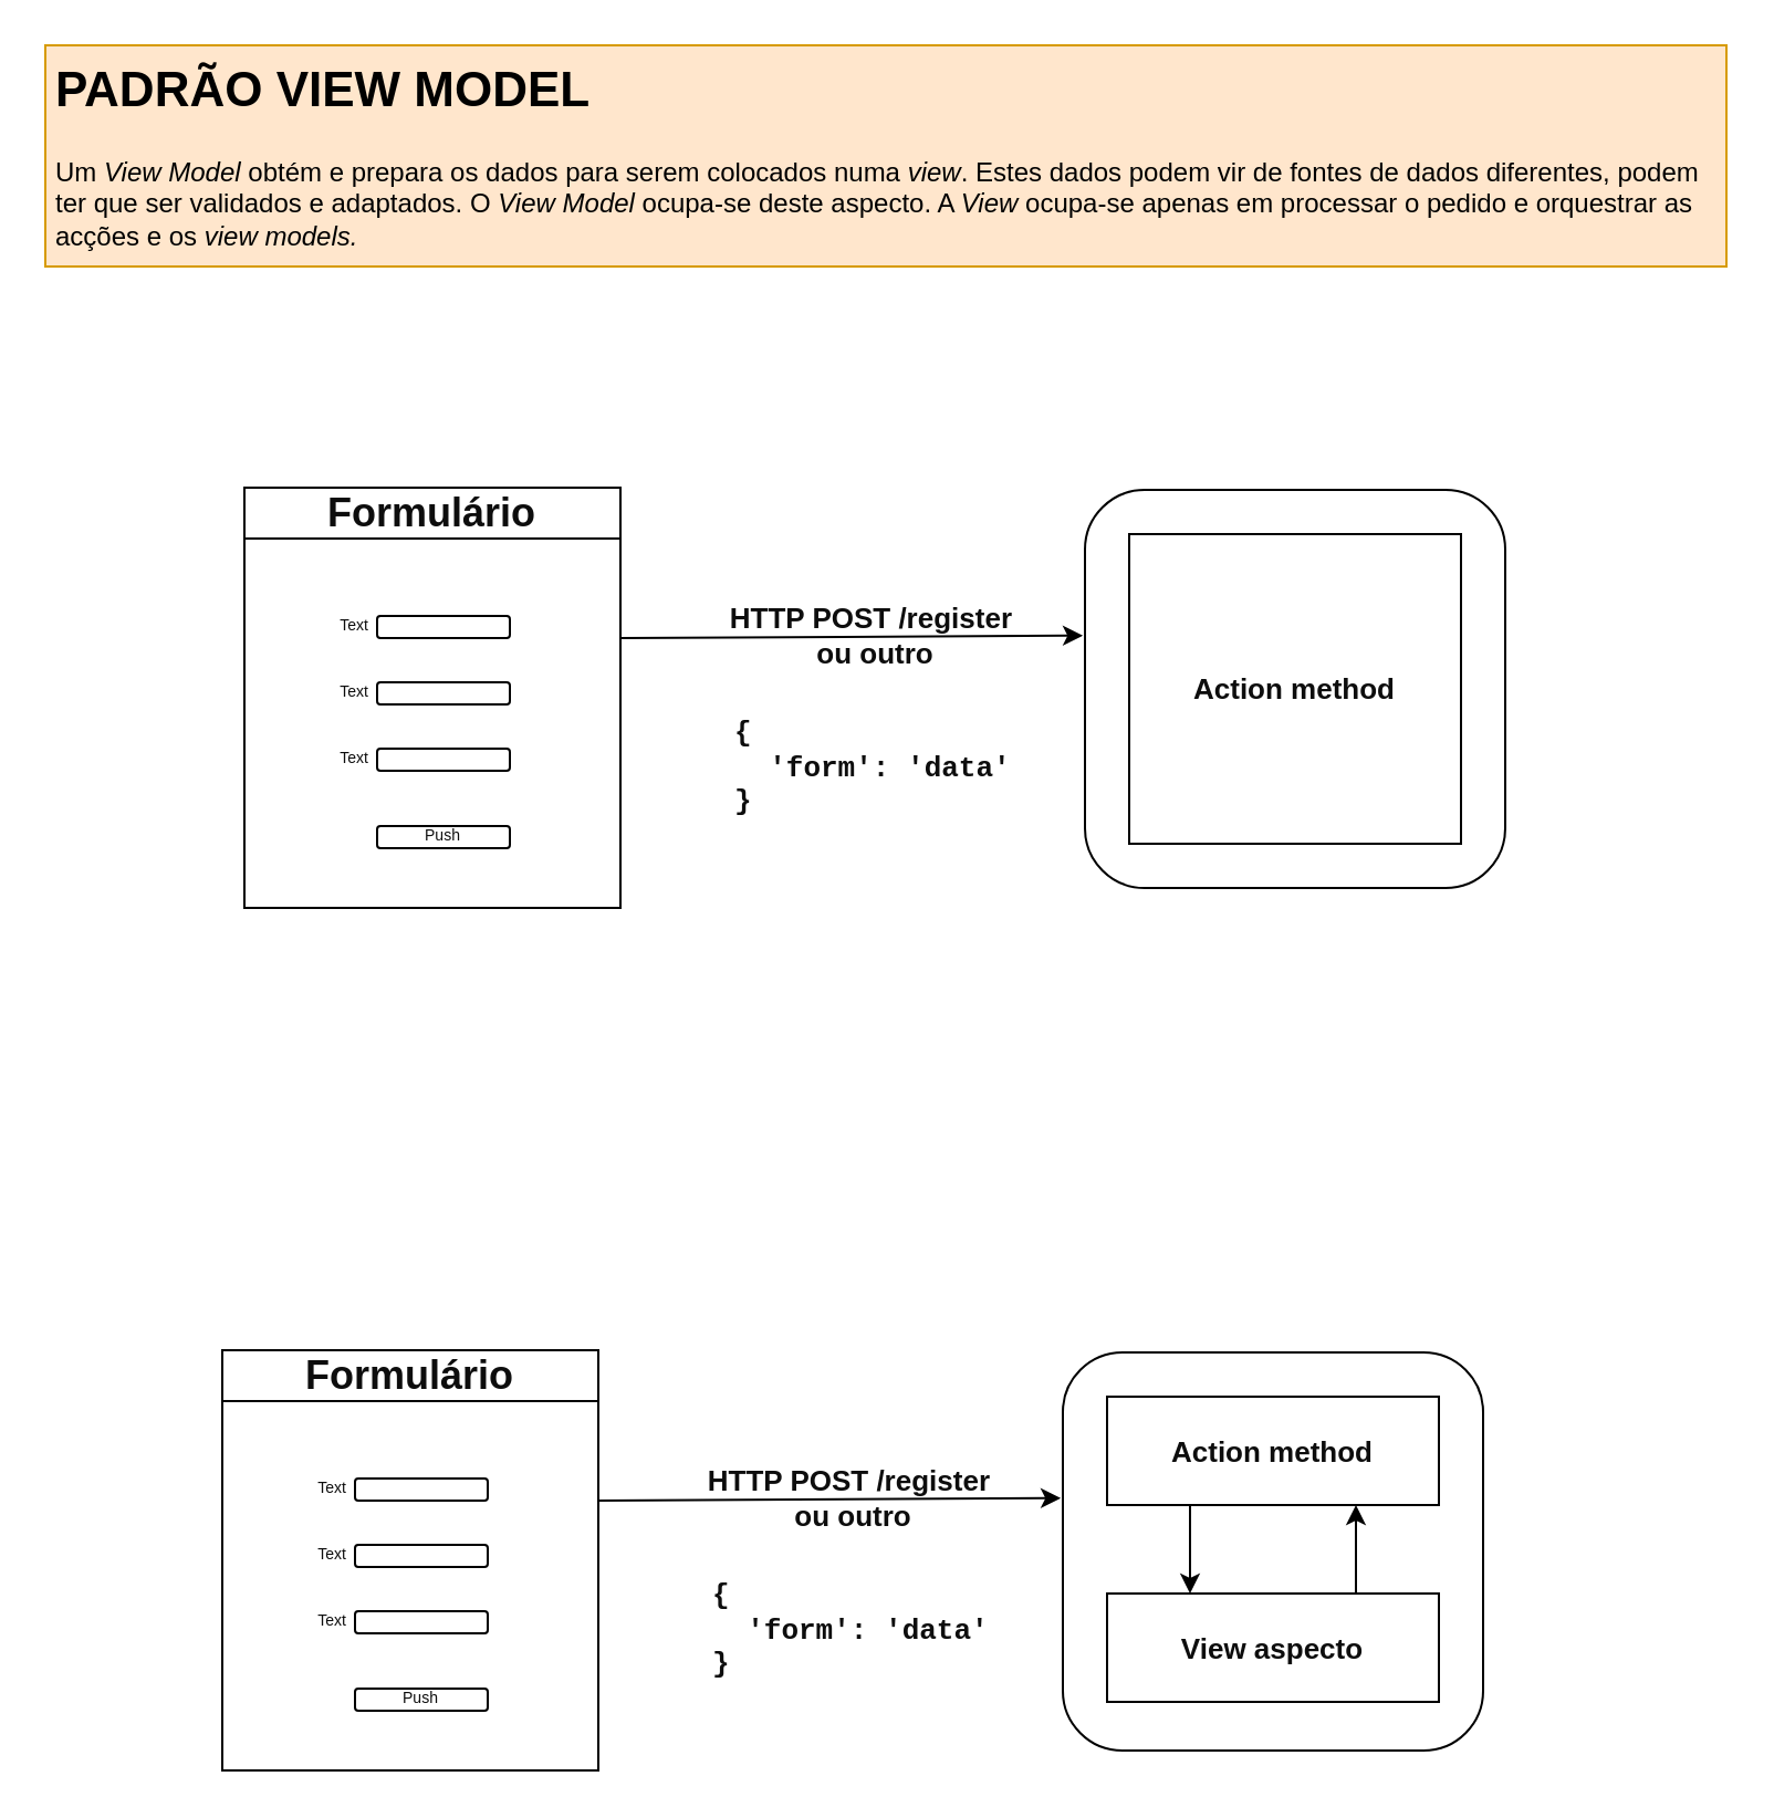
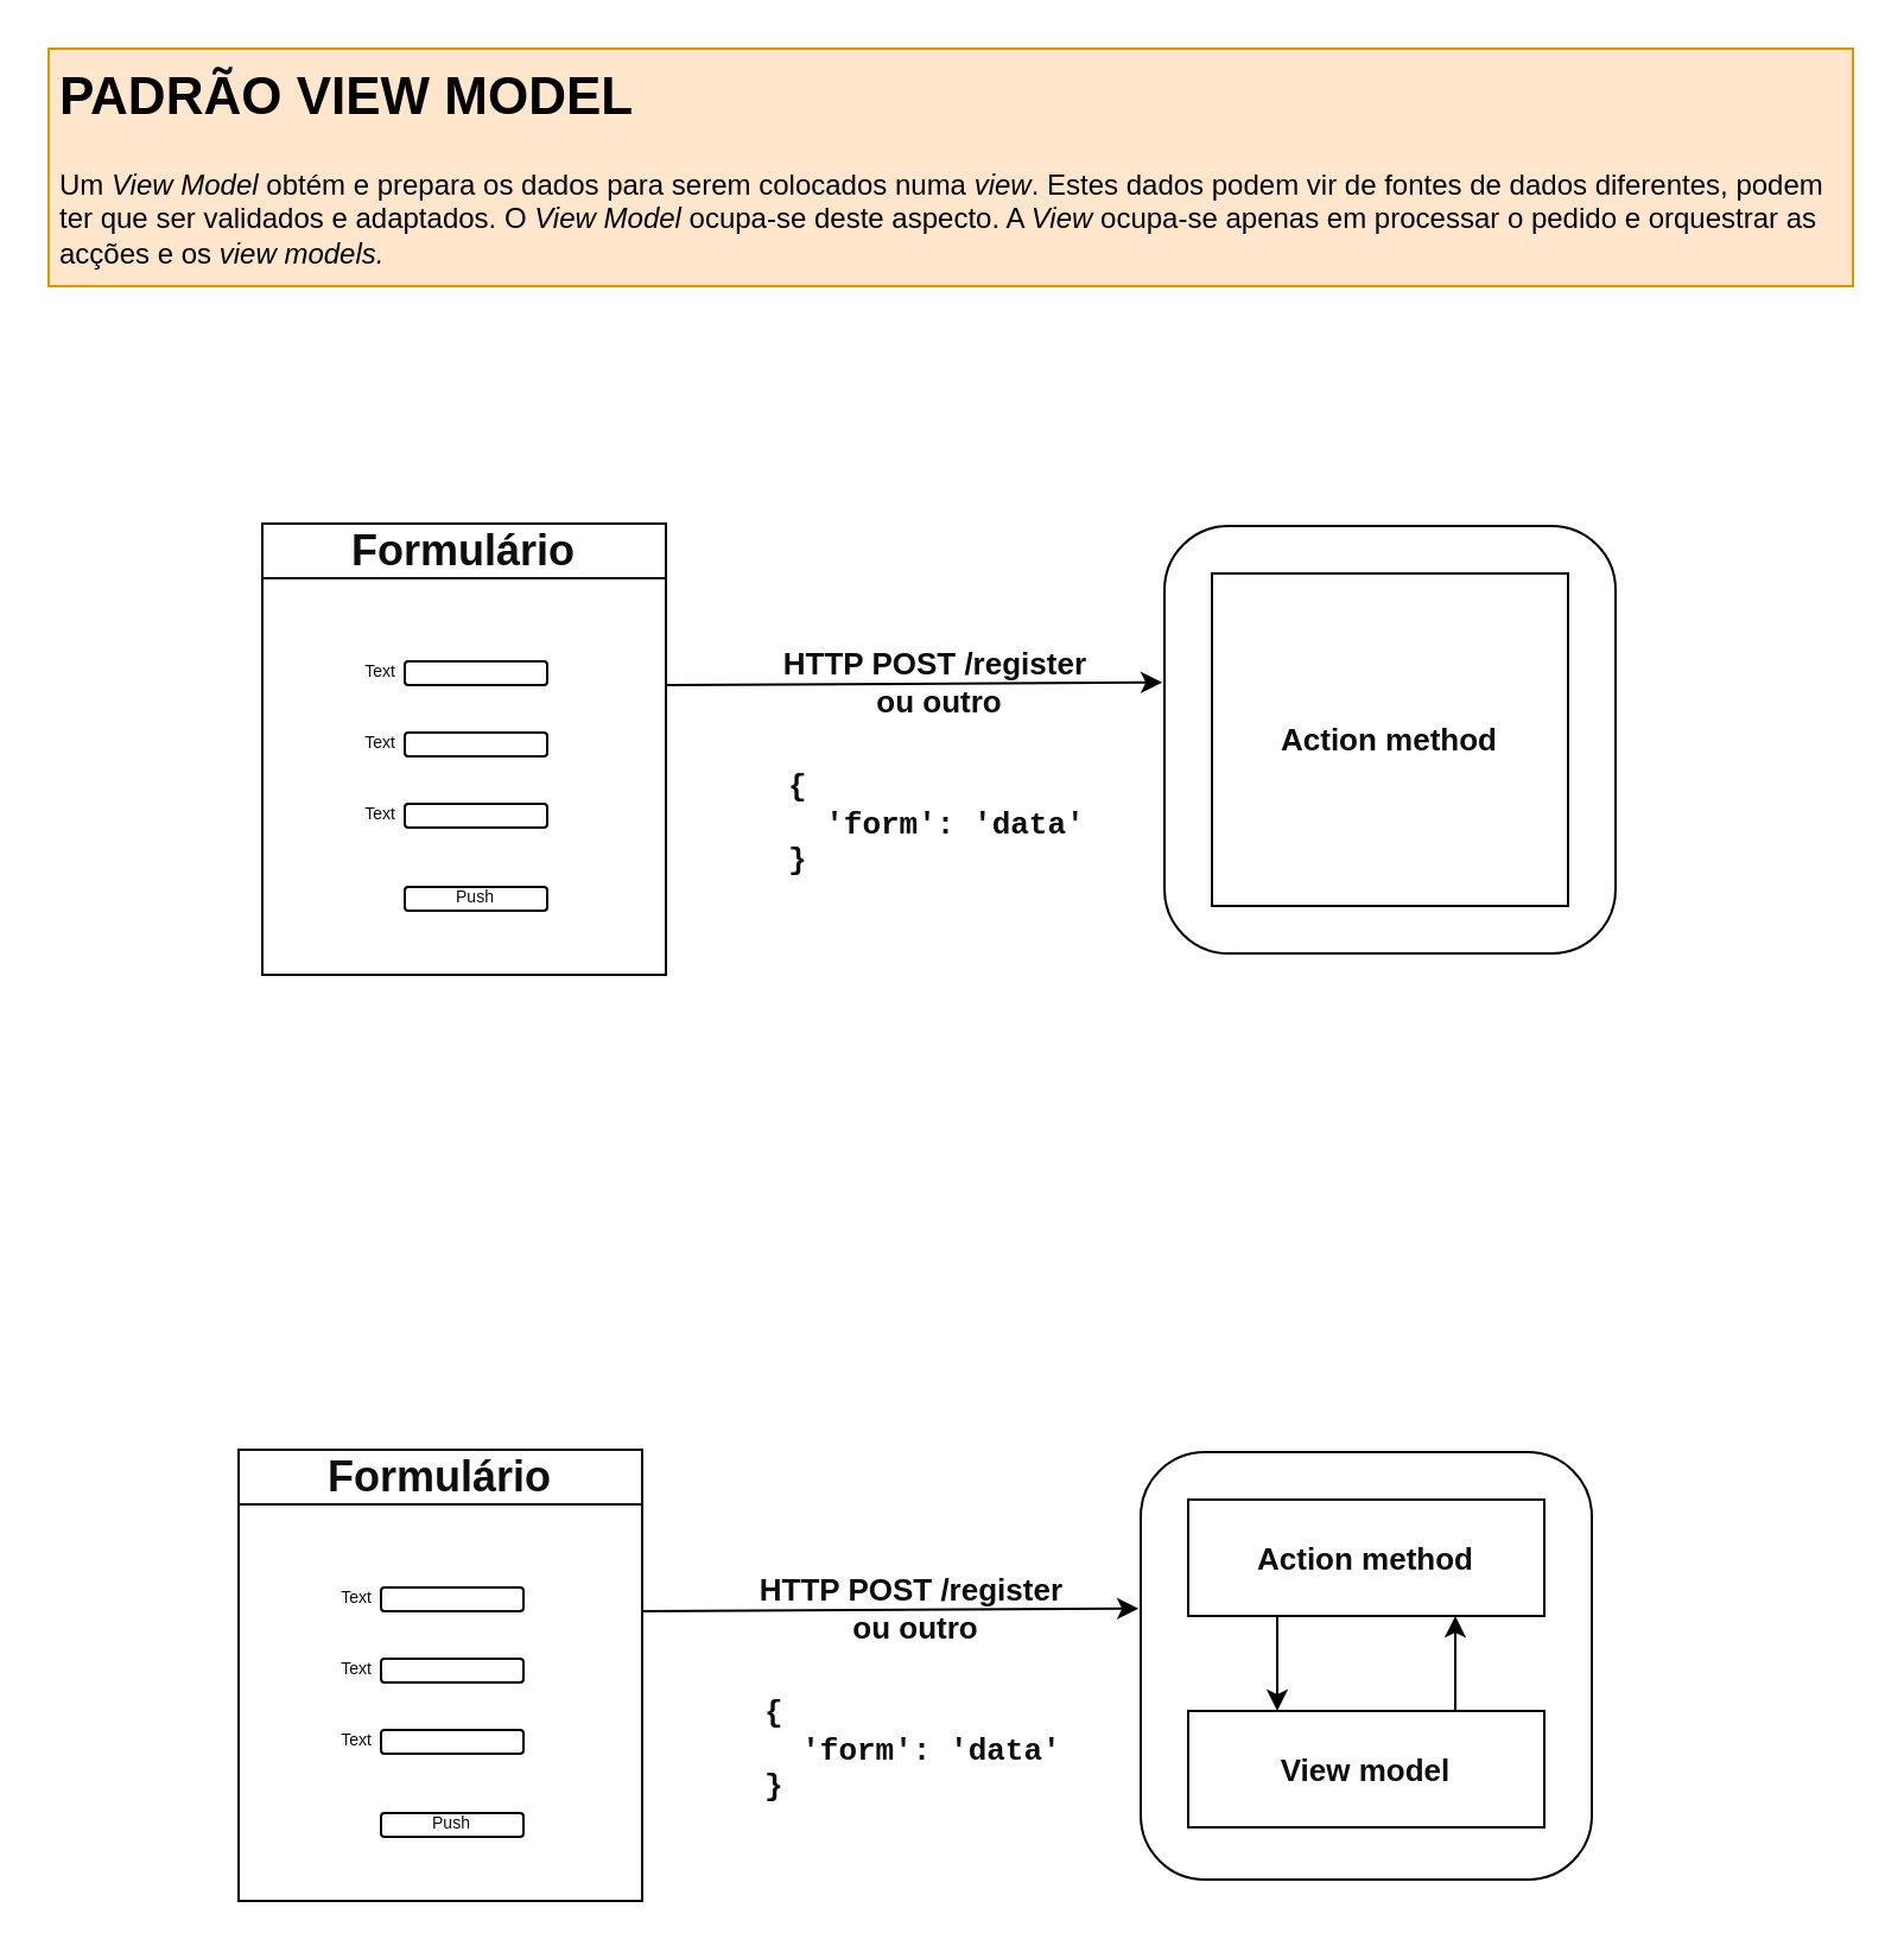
  <mxCell id="0" />
  <mxCell id="1" parent="0" />
  <mxCell id="2" value="Formulário" style="swimlane;whiteSpace=wrap;html=1;labelBackgroundColor=#FFFFFF;fontSize=18;fontColor=#0D0D0D;" vertex="1" parent="1"><mxGeometry x="110" y="220" width="170" height="190" as="geometry" /></mxCell>
  <mxCell id="3" value="" style="group" vertex="1" connectable="0" parent="2"><mxGeometry x="20" y="78" width="100" height="30" as="geometry" /></mxCell>
  <mxCell id="4" value="" style="rounded=1;whiteSpace=wrap;html=1;labelBackgroundColor=#FFFFFF;fontSize=18;fontColor=#0D0D0D;" vertex="1" parent="3"><mxGeometry x="40" y="10" width="60" height="10" as="geometry" /></mxCell>
  <mxCell id="5" value="Text" style="text;html=1;strokeColor=none;fillColor=none;align=center;verticalAlign=middle;whiteSpace=wrap;rounded=0;fontSize=7;fontColor=#0D0D0D;" vertex="1" parent="3"><mxGeometry width="60" height="30" as="geometry" /></mxCell>
  <mxCell id="6" value="" style="group" vertex="1" connectable="0" parent="2"><mxGeometry x="20" y="108" width="100" height="30" as="geometry" /></mxCell>
  <mxCell id="7" value="" style="rounded=1;whiteSpace=wrap;html=1;labelBackgroundColor=#FFFFFF;fontSize=18;fontColor=#0D0D0D;" vertex="1" parent="6"><mxGeometry x="40" y="10" width="60" height="10" as="geometry" /></mxCell>
  <mxCell id="8" value="Text" style="text;html=1;strokeColor=none;fillColor=none;align=center;verticalAlign=middle;whiteSpace=wrap;rounded=0;fontSize=7;fontColor=#0D0D0D;" vertex="1" parent="6"><mxGeometry width="60" height="30" as="geometry" /></mxCell>
  <mxCell id="9" value="" style="group" vertex="1" connectable="0" parent="2"><mxGeometry x="20" y="48" width="100" height="30" as="geometry" /></mxCell>
  <mxCell id="10" value="" style="rounded=1;whiteSpace=wrap;html=1;labelBackgroundColor=#FFFFFF;fontSize=18;fontColor=#0D0D0D;" vertex="1" parent="9"><mxGeometry x="40" y="10" width="60" height="10" as="geometry" /></mxCell>
  <mxCell id="11" value="Text" style="text;html=1;strokeColor=none;fillColor=none;align=center;verticalAlign=middle;whiteSpace=wrap;rounded=0;fontSize=7;fontColor=#0D0D0D;" vertex="1" parent="9"><mxGeometry width="60" height="30" as="geometry" /></mxCell>
  <mxCell id="12" value="Push" style="rounded=1;whiteSpace=wrap;html=1;labelBackgroundColor=#FFFFFF;fontSize=7;fontColor=#0D0D0D;" vertex="1" parent="2"><mxGeometry x="60" y="153" width="60" height="10" as="geometry" /></mxCell>
  <mxCell id="13" value="&lt;h1&gt;&lt;font style=&quot;font-size: 22px;&quot;&gt;PADRÃO VIEW MODEL&lt;/font&gt;&lt;/h1&gt;&lt;p&gt;Um &lt;i&gt;View Model&lt;/i&gt;&amp;nbsp;obtém e prepara os dados para serem colocados numa &lt;i&gt;view&lt;/i&gt;. Estes dados podem vir de fontes de dados diferentes, podem ter que ser validados e adaptados. O &lt;i&gt;View Model&lt;/i&gt; ocupa-se deste aspecto. A &lt;i&gt;View&lt;/i&gt;&amp;nbsp;ocupa-se apenas em processar o pedido e orquestrar as acções e os &lt;i&gt;view models.&lt;/i&gt;&lt;/p&gt;" style="text;html=1;strokeColor=#d79b00;fillColor=#ffe6cc;spacing=5;spacingTop=-20;whiteSpace=wrap;overflow=hidden;rounded=0;" vertex="1" parent="1"><mxGeometry x="20" y="20" width="760" height="100" as="geometry" /></mxCell>
  <mxCell id="14" value="" style="rounded=1;whiteSpace=wrap;html=1;labelBackgroundColor=#FFFFFF;fontSize=7;fontColor=#0D0D0D;" vertex="1" parent="1"><mxGeometry x="490" y="221" width="190" height="180" as="geometry" /></mxCell>
  <mxCell id="15" value="" style="endArrow=classic;html=1;rounded=0;fontSize=7;fontColor=#0D0D0D;entryX=-0.005;entryY=0.366;entryDx=0;entryDy=0;entryPerimeter=0;" edge="1" parent="1" target="14"><mxGeometry width="50" height="50" relative="1" as="geometry"><mxPoint x="280" y="288" as="sourcePoint" /><mxPoint x="490" y="311" as="targetPoint" /></mxGeometry></mxCell>
  <mxCell id="16" value="HTTP POST /register&amp;nbsp;&lt;br&gt;ou outro" style="text;html=1;align=center;verticalAlign=middle;resizable=0;points=[];autosize=1;strokeColor=none;fillColor=none;fontSize=13;fontColor=#0D0D0D;fontStyle=1" vertex="1" parent="1"><mxGeometry x="320" y="267" width="150" height="40" as="geometry" /></mxCell>
  <mxCell id="17" value="{&lt;br&gt;&amp;nbsp; 'form': 'data'&lt;br&gt;}" style="text;html=1;strokeColor=none;fillColor=none;align=left;verticalAlign=top;whiteSpace=wrap;rounded=0;fontSize=13;fontColor=#0D0D0D;fontFamily=Courier New;fontStyle=1" vertex="1" parent="1"><mxGeometry x="330" y="317" width="130" height="61" as="geometry" /></mxCell>
  <mxCell id="18" value="Action method" style="rounded=0;whiteSpace=wrap;html=1;labelBackgroundColor=#FFFFFF;fontFamily=Helvetica;fontSize=13;fontColor=#0D0D0D;fontStyle=1" vertex="1" parent="1"><mxGeometry x="510" y="241" width="150" height="140" as="geometry" /></mxCell>
  <mxCell id="19" value="Formulário" style="swimlane;whiteSpace=wrap;html=1;labelBackgroundColor=#FFFFFF;fontSize=18;fontColor=#0D0D0D;" vertex="1" parent="1"><mxGeometry x="100" y="610" width="170" height="190" as="geometry" /></mxCell>
  <mxCell id="20" value="" style="group" vertex="1" connectable="0" parent="19"><mxGeometry x="20" y="78" width="100" height="30" as="geometry" /></mxCell>
  <mxCell id="21" value="" style="rounded=1;whiteSpace=wrap;html=1;labelBackgroundColor=#FFFFFF;fontSize=18;fontColor=#0D0D0D;" vertex="1" parent="20"><mxGeometry x="40" y="10" width="60" height="10" as="geometry" /></mxCell>
  <mxCell id="22" value="Text" style="text;html=1;strokeColor=none;fillColor=none;align=center;verticalAlign=middle;whiteSpace=wrap;rounded=0;fontSize=7;fontColor=#0D0D0D;" vertex="1" parent="20"><mxGeometry width="60" height="30" as="geometry" /></mxCell>
  <mxCell id="23" value="" style="group" vertex="1" connectable="0" parent="19"><mxGeometry x="20" y="108" width="100" height="30" as="geometry" /></mxCell>
  <mxCell id="24" value="" style="rounded=1;whiteSpace=wrap;html=1;labelBackgroundColor=#FFFFFF;fontSize=18;fontColor=#0D0D0D;" vertex="1" parent="23"><mxGeometry x="40" y="10" width="60" height="10" as="geometry" /></mxCell>
  <mxCell id="25" value="Text" style="text;html=1;strokeColor=none;fillColor=none;align=center;verticalAlign=middle;whiteSpace=wrap;rounded=0;fontSize=7;fontColor=#0D0D0D;" vertex="1" parent="23"><mxGeometry width="60" height="30" as="geometry" /></mxCell>
  <mxCell id="26" value="" style="group" vertex="1" connectable="0" parent="19"><mxGeometry x="20" y="48" width="100" height="30" as="geometry" /></mxCell>
  <mxCell id="27" value="" style="rounded=1;whiteSpace=wrap;html=1;labelBackgroundColor=#FFFFFF;fontSize=18;fontColor=#0D0D0D;" vertex="1" parent="26"><mxGeometry x="40" y="10" width="60" height="10" as="geometry" /></mxCell>
  <mxCell id="28" value="Text" style="text;html=1;strokeColor=none;fillColor=none;align=center;verticalAlign=middle;whiteSpace=wrap;rounded=0;fontSize=7;fontColor=#0D0D0D;" vertex="1" parent="26"><mxGeometry width="60" height="30" as="geometry" /></mxCell>
  <mxCell id="29" value="Push" style="rounded=1;whiteSpace=wrap;html=1;labelBackgroundColor=#FFFFFF;fontSize=7;fontColor=#0D0D0D;" vertex="1" parent="19"><mxGeometry x="60" y="153" width="60" height="10" as="geometry" /></mxCell>
  <mxCell id="30" value="" style="rounded=1;whiteSpace=wrap;html=1;labelBackgroundColor=#FFFFFF;fontSize=7;fontColor=#0D0D0D;" vertex="1" parent="1"><mxGeometry x="480" y="611" width="190" height="180" as="geometry" /></mxCell>
  <mxCell id="31" value="" style="endArrow=classic;html=1;rounded=0;fontSize=7;fontColor=#0D0D0D;entryX=-0.005;entryY=0.366;entryDx=0;entryDy=0;entryPerimeter=0;" edge="1" parent="1" target="30"><mxGeometry width="50" height="50" relative="1" as="geometry"><mxPoint x="270" y="678" as="sourcePoint" /><mxPoint x="480" y="701" as="targetPoint" /></mxGeometry></mxCell>
  <mxCell id="32" value="HTTP POST /register&amp;nbsp;&lt;br&gt;ou outro" style="text;html=1;align=center;verticalAlign=middle;resizable=0;points=[];autosize=1;strokeColor=none;fillColor=none;fontSize=13;fontColor=#0D0D0D;fontStyle=1" vertex="1" parent="1"><mxGeometry x="310" y="657" width="150" height="40" as="geometry" /></mxCell>
  <mxCell id="33" value="{&lt;br&gt;&amp;nbsp; 'form': 'data'&lt;br&gt;}" style="text;html=1;strokeColor=none;fillColor=none;align=left;verticalAlign=top;whiteSpace=wrap;rounded=0;fontSize=13;fontColor=#0D0D0D;fontFamily=Courier New;fontStyle=1" vertex="1" parent="1"><mxGeometry x="320" y="707" width="130" height="61" as="geometry" /></mxCell>
  <mxCell id="34" value="Action method" style="rounded=0;whiteSpace=wrap;html=1;labelBackgroundColor=#FFFFFF;fontFamily=Helvetica;fontSize=13;fontColor=#0D0D0D;fontStyle=1" vertex="1" parent="1"><mxGeometry x="500" y="631" width="150" height="49" as="geometry" /></mxCell>
- <mxCell id="35" value="View aspecto" style="rounded=0;whiteSpace=wrap;html=1;labelBackgroundColor=#FFFFFF;fontFamily=Helvetica;fontSize=13;fontColor=#0D0D0D;fontStyle=1" vertex="1" parent="1"><mxGeometry x="500" y="720" width="150" height="49" as="geometry" /></mxCell>
+ <mxCell id="35" value="View model" style="rounded=0;whiteSpace=wrap;html=1;labelBackgroundColor=#FFFFFF;fontFamily=Helvetica;fontSize=13;fontColor=#0D0D0D;fontStyle=1" vertex="1" parent="1"><mxGeometry x="500" y="720" width="150" height="49" as="geometry" /></mxCell>
  <mxCell id="36" value="" style="endArrow=classic;html=1;rounded=0;fontFamily=Helvetica;fontSize=13;fontColor=#0D0D0D;exitX=0.25;exitY=1;exitDx=0;exitDy=0;entryX=0.25;entryY=0;entryDx=0;entryDy=0;" edge="1" parent="1" source="34" target="35"><mxGeometry width="50" height="50" relative="1" as="geometry"><mxPoint x="350" y="620" as="sourcePoint" /><mxPoint x="400" y="570" as="targetPoint" /></mxGeometry></mxCell>
  <mxCell id="37" value="" style="endArrow=classic;html=1;rounded=0;fontFamily=Helvetica;fontSize=13;fontColor=#0D0D0D;exitX=0.75;exitY=0;exitDx=0;exitDy=0;entryX=0.75;entryY=1;entryDx=0;entryDy=0;" edge="1" parent="1" source="35" target="34"><mxGeometry width="50" height="50" relative="1" as="geometry"><mxPoint x="350" y="620" as="sourcePoint" /><mxPoint x="400" y="570" as="targetPoint" /></mxGeometry></mxCell>
